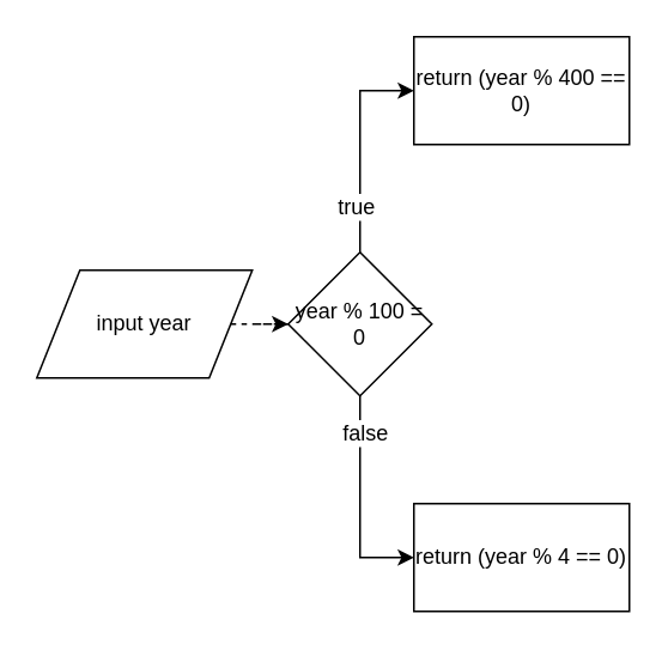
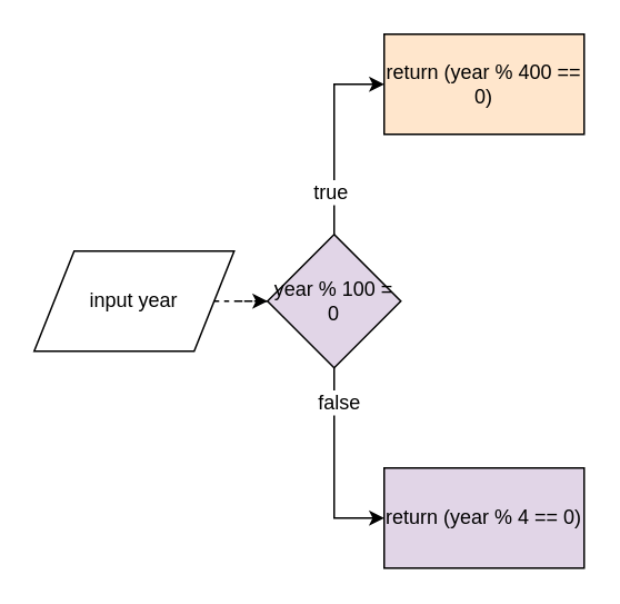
  <mxCell id="0" />
  <mxCell id="1" parent="0" />
  <mxCell id="2" style="edgeStyle=orthogonalEdgeStyle;rounded=0;orthogonalLoop=1;jettySize=auto;html=1;exitX=1;exitY=0.5;exitDx=0;exitDy=0;dashed=1;" edge="1" parent="1" source="3" target="8"><mxGeometry relative="1" as="geometry" /></mxCell>
  <mxCell id="3" value="input year" style="shape=parallelogram;perimeter=parallelogramPerimeter;whiteSpace=wrap;html=1;" vertex="1" parent="1"><mxGeometry x="20" y="150" width="120" height="60" as="geometry" /></mxCell>
  <mxCell id="4" style="edgeStyle=orthogonalEdgeStyle;rounded=0;orthogonalLoop=1;jettySize=auto;html=1;exitX=0.5;exitY=0;exitDx=0;exitDy=0;entryX=0;entryY=0.5;entryDx=0;entryDy=0;" edge="1" parent="1" source="8" target="9"><mxGeometry relative="1" as="geometry" /></mxCell>
  <mxCell id="5" value="true" style="text;html=1;resizable=0;points=[];align=center;verticalAlign=middle;labelBackgroundColor=#ffffff;" vertex="1" connectable="0" parent="4"><mxGeometry x="-0.571" y="3" relative="1" as="geometry"><mxPoint as="offset" /></mxGeometry></mxCell>
  <mxCell id="6" style="edgeStyle=orthogonalEdgeStyle;rounded=0;orthogonalLoop=1;jettySize=auto;html=1;exitX=0.5;exitY=1;exitDx=0;exitDy=0;entryX=0;entryY=0.5;entryDx=0;entryDy=0;" edge="1" parent="1" source="8" target="10"><mxGeometry relative="1" as="geometry" /></mxCell>
  <mxCell id="7" value="false" style="text;html=1;resizable=0;points=[];align=center;verticalAlign=middle;labelBackgroundColor=#ffffff;" vertex="1" connectable="0" parent="6"><mxGeometry x="-0.667" y="2" relative="1" as="geometry"><mxPoint as="offset" /></mxGeometry></mxCell>
- <mxCell id="8" value="year % 100 = 0" style="rhombus;whiteSpace=wrap;html=1;" vertex="1" parent="1"><mxGeometry x="160" y="140" width="80" height="80" as="geometry" /></mxCell>
- <mxCell id="9" value="return (year % 400 == 0)" style="rounded=0;whiteSpace=wrap;html=1;" vertex="1" parent="1"><mxGeometry x="230" y="20" width="120" height="60" as="geometry" /></mxCell>
- <mxCell id="10" value="return (year % 4 == 0)" style="rounded=0;whiteSpace=wrap;html=1;" vertex="1" parent="1"><mxGeometry x="230" y="280" width="120" height="60" as="geometry" /></mxCell>
+ <mxCell id="8" value="year % 100 = 0" style="rhombus;whiteSpace=wrap;html=1;fillColor=#e1d5e7;" vertex="1" parent="1"><mxGeometry x="160" y="140" width="80" height="80" as="geometry" /></mxCell>
+ <mxCell id="9" value="return (year % 400 == 0)" style="rounded=0;whiteSpace=wrap;html=1;fillColor=#ffe6cc;" vertex="1" parent="1"><mxGeometry x="230" y="20" width="120" height="60" as="geometry" /></mxCell>
+ <mxCell id="10" value="return (year % 4 == 0)" style="rounded=0;whiteSpace=wrap;html=1;fillColor=#e1d5e7;" vertex="1" parent="1"><mxGeometry x="230" y="280" width="120" height="60" as="geometry" /></mxCell>
